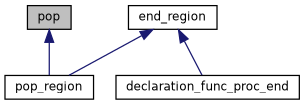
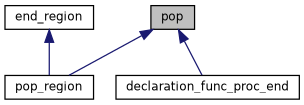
  digraph {
    rankdir=TB
    node [color=black fillcolor=white fontname=Helvetica fontsize=10 shape=record style=filled]
    edge [color=midnightblue dir=back fontname=Helvetica fontsize=10 labelfontname=Helvetica labelfontsize=10 style=solid]
    n1 [fillcolor=grey75 fontcolor=black height=0.2 label=pop width=0.4]
    n2 [height=0.2 label=pop_region width=0.4]
    n3 [height=0.2 label=end_region width=0.4]
    n4 [height=0.2 label=declaration_func_proc_end width=0.4]
    n1 -> n2
    n3 -> n2
-   n3 -> n4
+   n1 -> n4
  }
